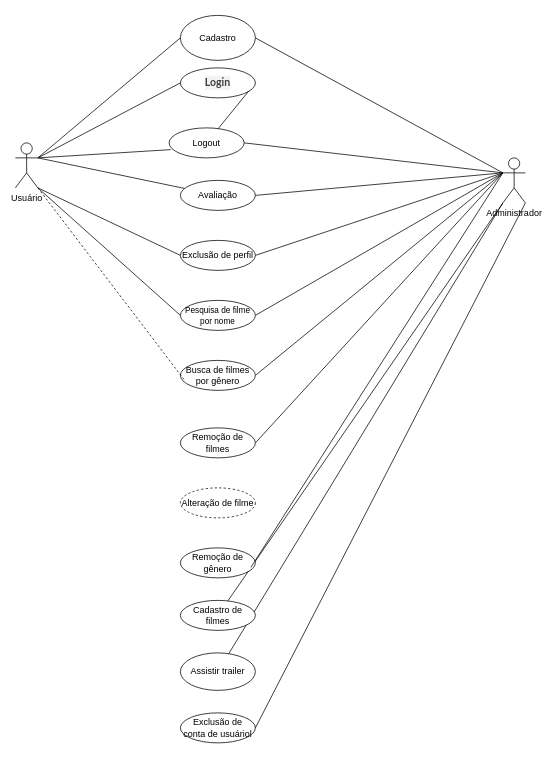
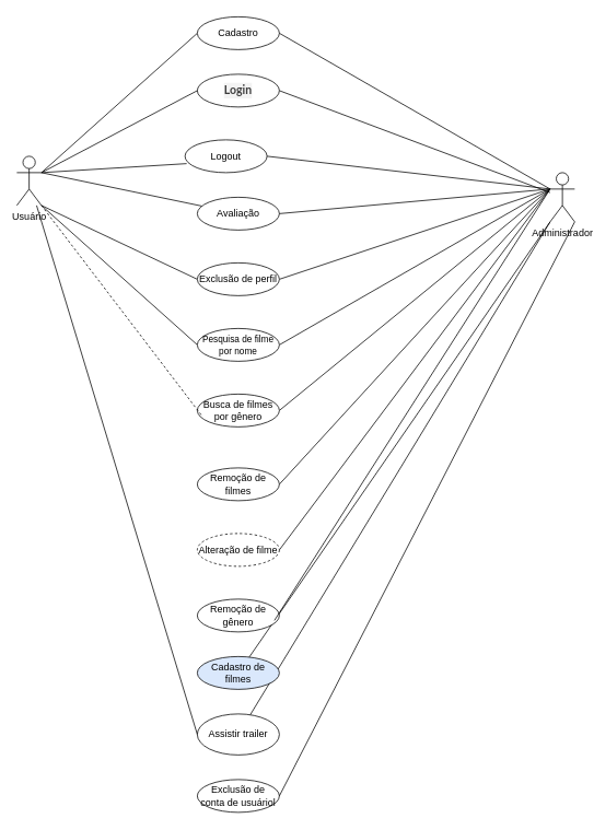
  <mxCell id="0" />
  <mxCell id="1" parent="0" />
  <mxCell id="2" style="rounded=0;orthogonalLoop=1;jettySize=auto;html=1;entryX=0;entryY=0.5;entryDx=0;entryDy=0;endArrow=none;endFill=0;" parent="1" target="19" edge="1"><mxGeometry relative="1" as="geometry"><mxPoint x="50" y="210" as="sourcePoint" /></mxGeometry></mxCell>
  <mxCell id="3" style="edgeStyle=none;rounded=0;orthogonalLoop=1;jettySize=auto;html=1;exitX=1;exitY=0.333;exitDx=0;exitDy=0;exitPerimeter=0;entryX=0;entryY=0.5;entryDx=0;entryDy=0;endArrow=none;endFill=0;" parent="1" source="7" target="12" edge="1"><mxGeometry relative="1" as="geometry" /></mxCell>
  <mxCell id="4" style="edgeStyle=none;rounded=0;orthogonalLoop=1;jettySize=auto;html=1;exitX=1;exitY=0.333;exitDx=0;exitDy=0;exitPerimeter=0;endArrow=none;endFill=0;" parent="1" source="7" target="8" edge="1"><mxGeometry relative="1" as="geometry" /></mxCell>
  <mxCell id="5" style="edgeStyle=none;rounded=0;orthogonalLoop=1;jettySize=auto;html=1;exitX=1;exitY=1;exitDx=0;exitDy=0;exitPerimeter=0;entryX=0;entryY=0.5;entryDx=0;entryDy=0;endArrow=none;endFill=0;" parent="1" source="7" target="14" edge="1"><mxGeometry relative="1" as="geometry" /></mxCell>
  <mxCell id="6" style="edgeStyle=none;rounded=0;orthogonalLoop=1;jettySize=auto;html=1;exitX=1;exitY=1;exitDx=0;exitDy=0;exitPerimeter=0;entryX=0;entryY=0.5;entryDx=0;entryDy=0;endArrow=none;endFill=0;" parent="1" source="7" target="18" edge="1"><mxGeometry relative="1" as="geometry" /></mxCell>
  <mxCell id="7" value="Usuário" style="shape=umlActor;verticalLabelPosition=bottom;verticalAlign=top;html=1;outlineConnect=0;" parent="1" vertex="1"><mxGeometry x="20" y="190" width="30" height="60" as="geometry" /></mxCell>
  <mxCell id="8" value="Avaliação" style="ellipse;whiteSpace=wrap;html=1;" parent="1" vertex="1"><mxGeometry x="240" y="240" width="100" height="40" as="geometry" /></mxCell>
  <mxCell id="9" style="edgeStyle=none;rounded=0;orthogonalLoop=1;jettySize=auto;html=1;exitX=1;exitY=0.5;exitDx=0;exitDy=0;entryX=0;entryY=0.333;entryDx=0;entryDy=0;entryPerimeter=0;endArrow=none;endFill=0;" parent="1" source="10" target="26" edge="1"><mxGeometry relative="1" as="geometry"><mxPoint x="660" y="240" as="targetPoint" /></mxGeometry></mxCell>
  <mxCell id="10" value="Logout" style="ellipse;whiteSpace=wrap;html=1;" parent="1" vertex="1"><mxGeometry x="225" y="170" width="100" height="40" as="geometry" /></mxCell>
- <mxCell id="11" style="edgeStyle=none;rounded=0;orthogonalLoop=1;jettySize=auto;html=1;exitX=1;exitY=0.5;exitDx=0;exitDy=0;endArrow=none;endFill=0;" parent="1" source="12" target="10" edge="1"><mxGeometry relative="1" as="geometry" /></mxCell>
+ <mxCell id="11" style="edgeStyle=none;rounded=0;orthogonalLoop=1;jettySize=auto;html=1;exitX=1;exitY=0.5;exitDx=0;exitDy=0;endArrow=none;endFill=0;" parent="1" source="12" target="26" edge="1"><mxGeometry relative="1" as="geometry" /></mxCell>
  <mxCell id="12" value="&lt;h3 style=&quot;box-sizing: border-box; margin: 1.8em 0px; line-height: 1.33; color: rgba(0, 0, 0, 0.75); font-family: Lato, &amp;quot;Helvetica Neue&amp;quot;, Helvetica, sans-serif; font-variant-ligatures: common-ligatures; text-align: start; background-color: rgb(243, 243, 243);&quot; id=&quot;login&quot;&gt;Login&lt;/h3&gt;" style="ellipse;whiteSpace=wrap;html=1;" parent="1" vertex="1"><mxGeometry x="240" y="90" width="100" height="40" as="geometry" /></mxCell>
  <mxCell id="13" style="edgeStyle=none;rounded=0;orthogonalLoop=1;jettySize=auto;html=1;exitX=1;exitY=0.5;exitDx=0;exitDy=0;endArrow=none;endFill=0;" parent="1" source="14" edge="1"><mxGeometry relative="1" as="geometry"><mxPoint x="670" y="230" as="targetPoint" /></mxGeometry></mxCell>
  <mxCell id="14" value="Exclusão de perfil" style="ellipse;whiteSpace=wrap;html=1;" parent="1" vertex="1"><mxGeometry x="240" y="320" width="100" height="40" as="geometry" /></mxCell>
  <mxCell id="15" style="edgeStyle=none;rounded=0;orthogonalLoop=1;jettySize=auto;html=1;exitX=1;exitY=0.5;exitDx=0;exitDy=0;endArrow=none;endFill=0;" parent="1" source="16" edge="1"><mxGeometry relative="1" as="geometry"><mxPoint x="670" y="230" as="targetPoint" /></mxGeometry></mxCell>
  <mxCell id="16" value="Busca de filmes por gênero" style="ellipse;whiteSpace=wrap;html=1;" parent="1" vertex="1"><mxGeometry x="240" y="480" width="100" height="40" as="geometry" /></mxCell>
  <mxCell id="17" style="edgeStyle=none;rounded=0;orthogonalLoop=1;jettySize=auto;html=1;exitX=1;exitY=0.5;exitDx=0;exitDy=0;endArrow=none;endFill=0;" parent="1" source="18" edge="1"><mxGeometry relative="1" as="geometry"><mxPoint x="670" y="230" as="targetPoint" /></mxGeometry></mxCell>
  <mxCell id="18" value="&lt;font style=&quot;font-size: 11px;&quot;&gt;Pesquisa de filme por nome&lt;/font&gt;" style="ellipse;whiteSpace=wrap;html=1;" parent="1" vertex="1"><mxGeometry x="240" y="400" width="100" height="40" as="geometry" /></mxCell>
- <mxCell id="19" value="Cadastro" style="ellipse;whiteSpace=wrap;html=1;" parent="1" vertex="1"><mxGeometry x="240" y="20" width="100" height="60" as="geometry" /></mxCell>
+ <mxCell id="19" value="Cadastro" style="ellipse;whiteSpace=wrap;html=1;" parent="1" vertex="1"><mxGeometry x="240" y="20" width="100" height="40" as="geometry" /></mxCell>
  <mxCell id="20" style="edgeStyle=none;rounded=0;orthogonalLoop=1;jettySize=auto;html=1;exitX=1;exitY=0.333;exitDx=0;exitDy=0;exitPerimeter=0;entryX=0.02;entryY=0.725;entryDx=0;entryDy=0;entryPerimeter=0;endArrow=none;endFill=0;" parent="1" source="7" target="10" edge="1"><mxGeometry relative="1" as="geometry" /></mxCell>
  <mxCell id="21" style="edgeStyle=none;rounded=0;orthogonalLoop=1;jettySize=auto;html=1;exitX=1;exitY=1;exitDx=0;exitDy=0;exitPerimeter=0;entryX=0.06;entryY=0.675;entryDx=0;entryDy=0;entryPerimeter=0;endArrow=none;endFill=0;dashed=1;" parent="1" source="7" target="16" edge="1"><mxGeometry relative="1" as="geometry" /></mxCell>
  <mxCell id="22" style="edgeStyle=none;rounded=0;orthogonalLoop=1;jettySize=auto;html=1;exitX=0;exitY=0.333;exitDx=0;exitDy=0;exitPerimeter=0;entryX=1;entryY=0.5;entryDx=0;entryDy=0;endArrow=none;endFill=0;" parent="1" source="26" target="30" edge="1"><mxGeometry relative="1" as="geometry" /></mxCell>
+ <mxCell id="23" style="edgeStyle=none;rounded=0;orthogonalLoop=1;jettySize=auto;html=1;exitX=0;exitY=0.333;exitDx=0;exitDy=0;exitPerimeter=0;entryX=1;entryY=0.5;entryDx=0;entryDy=0;endArrow=none;endFill=0;" parent="1" source="26" target="29" edge="1"><mxGeometry relative="1" as="geometry" /></mxCell>
  <mxCell id="24" style="edgeStyle=none;rounded=0;orthogonalLoop=1;jettySize=auto;html=1;exitX=0;exitY=1;exitDx=0;exitDy=0;exitPerimeter=0;endArrow=none;endFill=0;" parent="1" source="26" target="31" edge="1"><mxGeometry relative="1" as="geometry" /></mxCell>
  <mxCell id="25" style="edgeStyle=none;rounded=0;orthogonalLoop=1;jettySize=auto;html=1;exitX=0;exitY=1;exitDx=0;exitDy=0;exitPerimeter=0;endArrow=none;endFill=0;" parent="1" source="26" target="27" edge="1"><mxGeometry relative="1" as="geometry" /></mxCell>
  <mxCell id="26" value="Administrador" style="shape=umlActor;verticalLabelPosition=bottom;verticalAlign=top;html=1;outlineConnect=0;" parent="1" vertex="1"><mxGeometry x="670" y="210" width="30" height="60" as="geometry" /></mxCell>
  <mxCell id="27" value="Assistir trailer" style="ellipse;whiteSpace=wrap;html=1;" parent="1" vertex="1"><mxGeometry x="240" y="870" width="100" height="50" as="geometry" /></mxCell>
  <mxCell id="28" value="Remoção de gênero" style="ellipse;whiteSpace=wrap;html=1;" parent="1" vertex="1"><mxGeometry x="240" y="730" width="100" height="40" as="geometry" /></mxCell>
  <mxCell id="29" value="Alteração de filme" style="ellipse;whiteSpace=wrap;html=1;dashed=1;" parent="1" vertex="1"><mxGeometry x="240" y="650" width="100" height="40" as="geometry" /></mxCell>
  <mxCell id="30" value="Remoção de filmes" style="ellipse;whiteSpace=wrap;html=1;" parent="1" vertex="1"><mxGeometry x="240" y="570" width="100" height="40" as="geometry" /></mxCell>
- <mxCell id="31" value="Cadastro de filmes" style="ellipse;whiteSpace=wrap;html=1;" parent="1" vertex="1"><mxGeometry x="240" y="800" width="100" height="40" as="geometry" /></mxCell>
+ <mxCell id="31" value="Cadastro de filmes" style="ellipse;whiteSpace=wrap;html=1;fillColor=#dae8fc;" parent="1" vertex="1"><mxGeometry x="240" y="800" width="100" height="40" as="geometry" /></mxCell>
  <mxCell id="32" style="edgeStyle=none;rounded=0;orthogonalLoop=1;jettySize=auto;html=1;exitX=0;exitY=0.333;exitDx=0;exitDy=0;exitPerimeter=0;entryX=0.94;entryY=0.65;entryDx=0;entryDy=0;entryPerimeter=0;endArrow=none;endFill=0;" parent="1" source="26" target="28" edge="1"><mxGeometry relative="1" as="geometry" /></mxCell>
  <mxCell id="33" style="edgeStyle=none;rounded=0;orthogonalLoop=1;jettySize=auto;html=1;exitX=1;exitY=0.5;exitDx=0;exitDy=0;entryX=0;entryY=0.333;entryDx=0;entryDy=0;entryPerimeter=0;endArrow=none;endFill=0;" parent="1" source="19" target="26" edge="1"><mxGeometry relative="1" as="geometry" /></mxCell>
  <mxCell id="34" style="edgeStyle=none;rounded=0;orthogonalLoop=1;jettySize=auto;html=1;exitX=1;exitY=0.5;exitDx=0;exitDy=0;entryX=0;entryY=0.333;entryDx=0;entryDy=0;entryPerimeter=0;endArrow=none;endFill=0;" parent="1" source="8" target="26" edge="1"><mxGeometry relative="1" as="geometry" /></mxCell>
  <mxCell id="35" value="Exclusão de conta de usuáriol" style="ellipse;whiteSpace=wrap;html=1;" vertex="1" parent="1"><mxGeometry x="240" y="950" width="100" height="40" as="geometry" /></mxCell>
+ <mxCell id="36" style="edgeStyle=none;rounded=0;orthogonalLoop=1;jettySize=auto;html=1;endArrow=none;endFill=0;entryX=0;entryY=0.5;entryDx=0;entryDy=0;" edge="1" parent="1" source="7" target="27"><mxGeometry relative="1" as="geometry"><mxPoint x="50" y="330" as="sourcePoint" /><mxPoint x="-315" y="931" as="targetPoint" /></mxGeometry></mxCell>
  <mxCell id="37" style="edgeStyle=none;rounded=0;orthogonalLoop=1;jettySize=auto;html=1;exitX=1;exitY=1;exitDx=0;exitDy=0;exitPerimeter=0;endArrow=none;endFill=0;entryX=1;entryY=0.5;entryDx=0;entryDy=0;" edge="1" parent="1" source="26" target="35"><mxGeometry relative="1" as="geometry"><mxPoint x="670" y="300" as="sourcePoint" /><mxPoint x="305" y="901" as="targetPoint" /></mxGeometry></mxCell>
